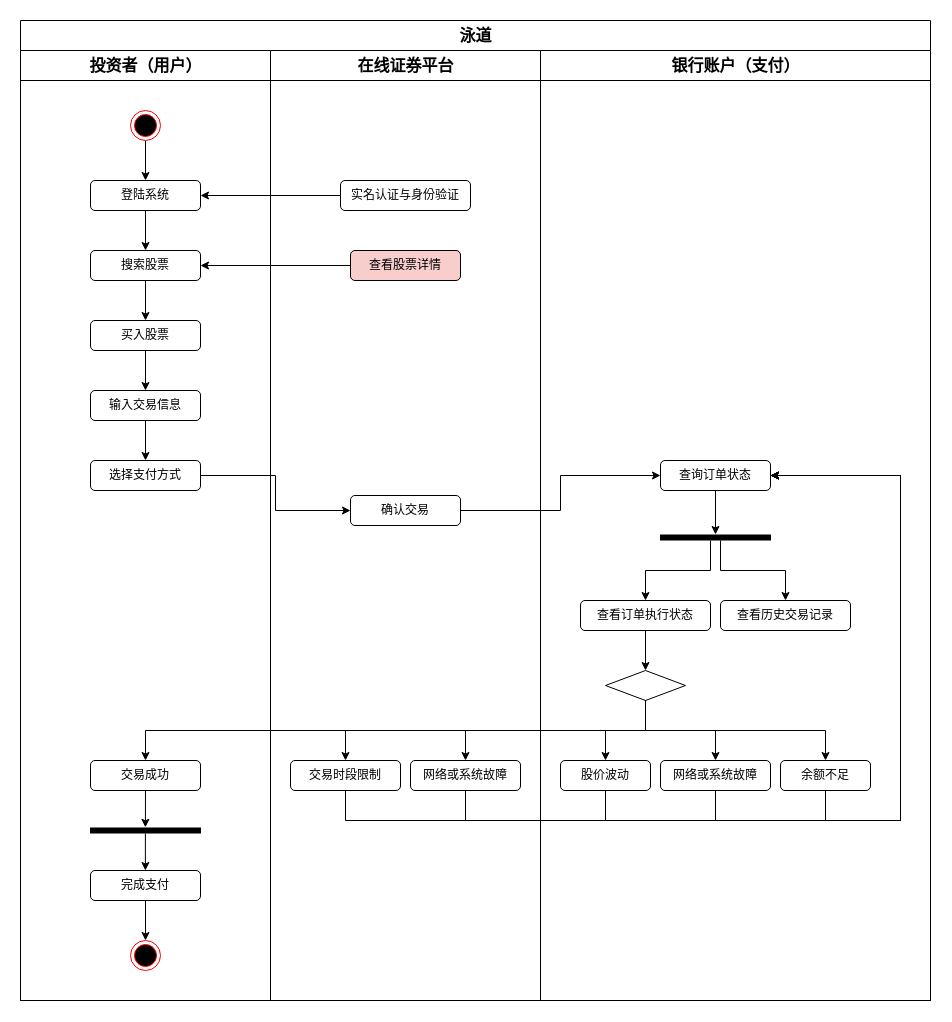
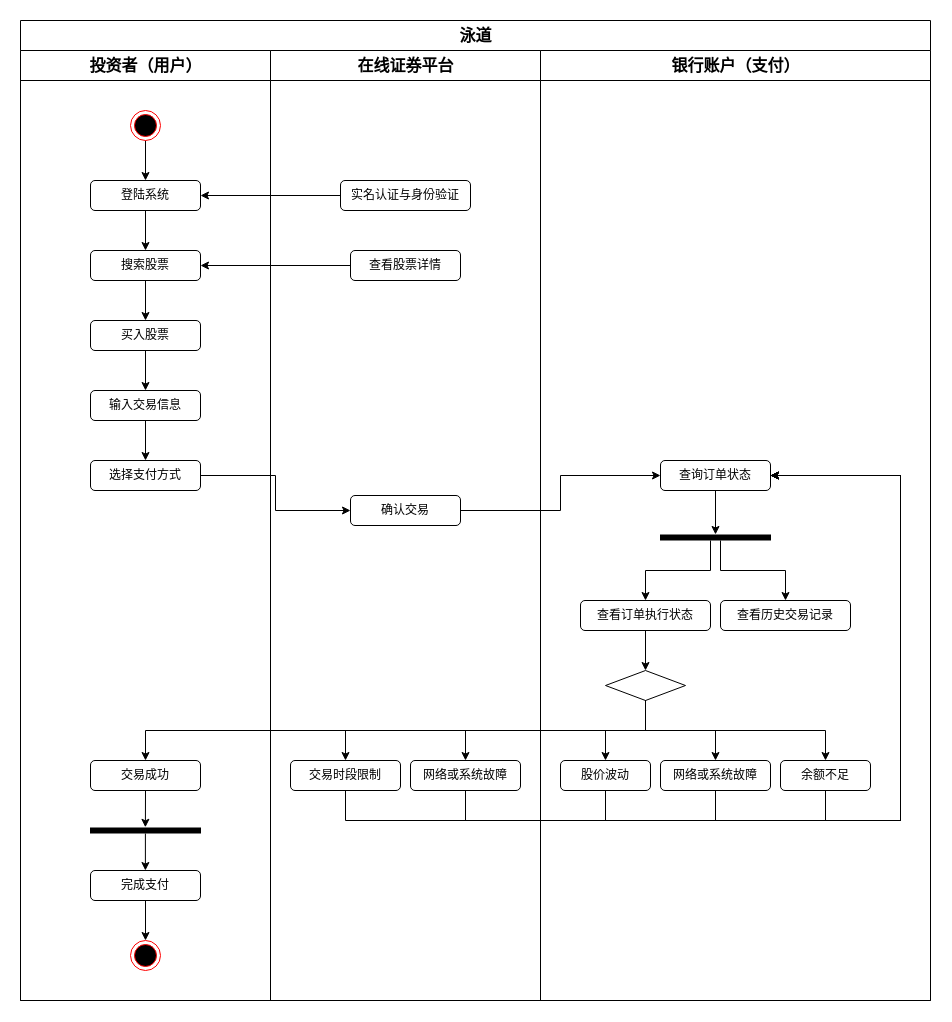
  <mxCell id="0" />
  <mxCell id="1" parent="0" />
  <mxCell id="2" value="&lt;font face=&quot;新宋体&quot; style=&quot;font-size: 16px;&quot;&gt;泳道&lt;/font&gt;" style="swimlane;html=1;childLayout=stackLayout;startSize=30;rounded=0;shadow=0;comic=0;labelBackgroundColor=none;strokeWidth=1;fontFamily=Verdana;fontSize=12;align=center;" parent="1" vertex="1"><mxGeometry x="20" y="20" width="910" height="980" as="geometry" /></mxCell>
  <mxCell id="3" value="&lt;font face=&quot;新宋体&quot; style=&quot;font-size: 16px;&quot;&gt;投资者（用户）&lt;/font&gt;" style="swimlane;html=1;startSize=30;" parent="2" vertex="1"><mxGeometry y="30" width="250" height="950" as="geometry" /></mxCell>
  <mxCell id="4" style="edgeStyle=orthogonalEdgeStyle;rounded=0;orthogonalLoop=1;jettySize=auto;html=1;exitX=0.5;exitY=1;exitDx=0;exitDy=0;entryX=0.5;entryY=0;entryDx=0;entryDy=0;" parent="3" source="5" target="7" edge="1"><mxGeometry relative="1" as="geometry" /></mxCell>
  <mxCell id="5" value="" style="ellipse;html=1;shape=endState;fillColor=#000000;strokeColor=#ff0000;" parent="3" vertex="1"><mxGeometry x="110" y="60" width="30" height="30" as="geometry" /></mxCell>
  <mxCell id="6" style="edgeStyle=orthogonalEdgeStyle;rounded=0;orthogonalLoop=1;jettySize=auto;html=1;exitX=0.5;exitY=1;exitDx=0;exitDy=0;entryX=0.5;entryY=0;entryDx=0;entryDy=0;" parent="3" source="7" target="9" edge="1"><mxGeometry relative="1" as="geometry" /></mxCell>
  <mxCell id="7" value="&lt;font face=&quot;新宋体&quot;&gt;登陆系统&lt;/font&gt;" style="rounded=1;whiteSpace=wrap;html=1;" parent="3" vertex="1"><mxGeometry x="70" y="130" width="110" height="30" as="geometry" /></mxCell>
  <mxCell id="8" style="edgeStyle=orthogonalEdgeStyle;rounded=0;orthogonalLoop=1;jettySize=auto;html=1;exitX=0.5;exitY=1;exitDx=0;exitDy=0;entryX=0.5;entryY=0;entryDx=0;entryDy=0;" parent="3" source="9" target="11" edge="1"><mxGeometry relative="1" as="geometry" /></mxCell>
  <mxCell id="9" value="&lt;font face=&quot;新宋体&quot;&gt;搜索股票&lt;/font&gt;" style="rounded=1;whiteSpace=wrap;html=1;" parent="3" vertex="1"><mxGeometry x="70" y="200" width="110" height="30" as="geometry" /></mxCell>
  <mxCell id="10" style="edgeStyle=orthogonalEdgeStyle;rounded=0;orthogonalLoop=1;jettySize=auto;html=1;exitX=0.5;exitY=1;exitDx=0;exitDy=0;entryX=0.5;entryY=0;entryDx=0;entryDy=0;" parent="3" source="11" target="13" edge="1"><mxGeometry relative="1" as="geometry" /></mxCell>
  <mxCell id="11" value="&lt;font face=&quot;新宋体&quot;&gt;买入股票&lt;/font&gt;" style="rounded=1;whiteSpace=wrap;html=1;" parent="3" vertex="1"><mxGeometry x="70" y="270" width="110" height="30" as="geometry" /></mxCell>
  <mxCell id="12" style="edgeStyle=orthogonalEdgeStyle;rounded=0;orthogonalLoop=1;jettySize=auto;html=1;exitX=0.5;exitY=1;exitDx=0;exitDy=0;entryX=0.5;entryY=0;entryDx=0;entryDy=0;" parent="3" source="13" target="14" edge="1"><mxGeometry relative="1" as="geometry" /></mxCell>
  <mxCell id="13" value="&lt;font face=&quot;新宋体&quot;&gt;输入交易信息&lt;/font&gt;" style="rounded=1;whiteSpace=wrap;html=1;" parent="3" vertex="1"><mxGeometry x="70" y="340" width="110" height="30" as="geometry" /></mxCell>
  <mxCell id="14" value="&lt;font face=&quot;新宋体&quot;&gt;选择支付方式&lt;/font&gt;" style="rounded=1;whiteSpace=wrap;html=1;" parent="3" vertex="1"><mxGeometry x="70" y="410" width="110" height="30" as="geometry" /></mxCell>
  <mxCell id="15" style="edgeStyle=orthogonalEdgeStyle;rounded=0;orthogonalLoop=1;jettySize=auto;html=1;exitX=0.5;exitY=1;exitDx=0;exitDy=0;entryX=0.5;entryY=0;entryDx=0;entryDy=0;" parent="3" source="16" target="18" edge="1"><mxGeometry relative="1" as="geometry" /></mxCell>
  <mxCell id="16" value="&lt;font face=&quot;新宋体&quot;&gt;完成支付&lt;/font&gt;" style="rounded=1;whiteSpace=wrap;html=1;" parent="3" vertex="1"><mxGeometry x="70" y="820" width="110" height="30" as="geometry" /></mxCell>
  <mxCell id="17" value="" style="html=1;points=[];perimeter=orthogonalPerimeter;fillColor=strokeColor;rotation=90;" parent="3" vertex="1"><mxGeometry x="122.5" y="725" width="5" height="110" as="geometry" /></mxCell>
  <mxCell id="18" value="" style="ellipse;html=1;shape=endState;fillColor=#000000;strokeColor=#ff0000;" parent="3" vertex="1"><mxGeometry x="110" y="890" width="30" height="30" as="geometry" /></mxCell>
  <mxCell id="19" value="&lt;font face=&quot;新宋体&quot;&gt;交易成功&lt;/font&gt;" style="rounded=1;whiteSpace=wrap;html=1;" parent="3" vertex="1"><mxGeometry x="70" y="710" width="110" height="30" as="geometry" /></mxCell>
  <mxCell id="20" style="edgeStyle=orthogonalEdgeStyle;rounded=0;orthogonalLoop=1;jettySize=auto;html=1;exitX=0.5;exitY=1;exitDx=0;exitDy=0;entryX=-0.143;entryY=0.501;entryDx=0;entryDy=0;entryPerimeter=0;" parent="3" source="19" target="17" edge="1"><mxGeometry relative="1" as="geometry" /></mxCell>
  <mxCell id="21" style="edgeStyle=orthogonalEdgeStyle;rounded=0;orthogonalLoop=1;jettySize=auto;html=1;exitX=0.5;exitY=1;exitDx=0;exitDy=0;entryX=-0.143;entryY=0.501;entryDx=0;entryDy=0;entryPerimeter=0;" edge="1" parent="3"><mxGeometry relative="1" as="geometry"><mxPoint x="124.9" y="783" as="sourcePoint" /><mxPoint x="124.9" y="820" as="targetPoint" /></mxGeometry></mxCell>
  <mxCell id="22" value="&lt;font face=&quot;新宋体&quot; style=&quot;font-size: 16px;&quot;&gt;在线证券平台&lt;/font&gt;" style="swimlane;html=1;startSize=30;" parent="2" vertex="1"><mxGeometry x="250" y="30" width="270" height="950" as="geometry" /></mxCell>
- <mxCell id="23" value="&lt;font face=&quot;新宋体&quot;&gt;查看股票详情&lt;/font&gt;" style="rounded=1;whiteSpace=wrap;html=1;fillColor=#f8cecc;" parent="22" vertex="1"><mxGeometry x="80" y="200" width="110" height="30" as="geometry" /></mxCell>
+ <mxCell id="23" value="&lt;font face=&quot;新宋体&quot;&gt;查看股票详情&lt;/font&gt;" style="rounded=1;whiteSpace=wrap;html=1;" parent="22" vertex="1"><mxGeometry x="80" y="200" width="110" height="30" as="geometry" /></mxCell>
  <mxCell id="24" value="&lt;font face=&quot;新宋体&quot;&gt;实名认证&lt;span style=&quot;background-color: initial;&quot;&gt;与&lt;/span&gt;&lt;span style=&quot;background-color: initial;&quot;&gt;身份验证&lt;/span&gt;&lt;/font&gt;&lt;span style=&quot;background-color: initial;&quot;&gt;&lt;br&gt;&lt;/span&gt;" style="rounded=1;whiteSpace=wrap;html=1;" parent="22" vertex="1"><mxGeometry x="70" y="130" width="130" height="30" as="geometry" /></mxCell>
  <mxCell id="25" value="&lt;font face=&quot;新宋体&quot;&gt;确认交易&lt;/font&gt;" style="rounded=1;whiteSpace=wrap;html=1;" parent="22" vertex="1"><mxGeometry x="80" y="445" width="110" height="30" as="geometry" /></mxCell>
  <mxCell id="26" value="&lt;font face=&quot;新宋体&quot;&gt;交易时段限制&lt;/font&gt;" style="rounded=1;whiteSpace=wrap;html=1;" parent="22" vertex="1"><mxGeometry x="20" y="710" width="110" height="30" as="geometry" /></mxCell>
  <mxCell id="27" value="&lt;font face=&quot;新宋体&quot;&gt;网络或系统故障&lt;/font&gt;" style="rounded=1;whiteSpace=wrap;html=1;" parent="22" vertex="1"><mxGeometry x="140" y="710" width="110" height="30" as="geometry" /></mxCell>
  <mxCell id="28" value="&lt;font face=&quot;新宋体&quot; style=&quot;font-size: 16px;&quot;&gt;银行账户（支付）&lt;/font&gt;" style="swimlane;html=1;startSize=30;" parent="2" vertex="1"><mxGeometry x="520" y="30" width="390" height="950" as="geometry" /></mxCell>
  <mxCell id="29" style="edgeStyle=orthogonalEdgeStyle;rounded=0;orthogonalLoop=1;jettySize=auto;html=1;exitX=0.5;exitY=1;exitDx=0;exitDy=0;entryX=0.5;entryY=0;entryDx=0;entryDy=0;" parent="28" source="30" target="38" edge="1"><mxGeometry relative="1" as="geometry" /></mxCell>
  <mxCell id="30" value="&lt;font face=&quot;新宋体&quot;&gt;查看订单&lt;/font&gt;&lt;span style=&quot;font-family: 新宋体; background-color: initial;&quot;&gt;执行状态&lt;/span&gt;&lt;font face=&quot;新宋体&quot;&gt;&lt;br&gt;&lt;/font&gt;" style="rounded=1;whiteSpace=wrap;html=1;" parent="28" vertex="1"><mxGeometry x="40" y="550" width="130" height="30" as="geometry" /></mxCell>
  <mxCell id="31" value="" style="html=1;points=[];perimeter=orthogonalPerimeter;fillColor=strokeColor;rotation=90;" parent="28" vertex="1"><mxGeometry x="172.5" y="432" width="5" height="110" as="geometry" /></mxCell>
  <mxCell id="32" style="edgeStyle=orthogonalEdgeStyle;rounded=0;orthogonalLoop=1;jettySize=auto;html=1;entryX=0.5;entryY=0;entryDx=0;entryDy=0;" parent="28" target="30" edge="1"><mxGeometry relative="1" as="geometry"><mxPoint x="170" y="490" as="sourcePoint" /><mxPoint x="144.8" y="550" as="targetPoint" /><Array as="points"><mxPoint x="170" y="520" /><mxPoint x="105" y="520" /></Array></mxGeometry></mxCell>
  <mxCell id="33" style="edgeStyle=orthogonalEdgeStyle;rounded=0;orthogonalLoop=1;jettySize=auto;html=1;entryX=0.5;entryY=0;entryDx=0;entryDy=0;" parent="28" edge="1" target="44"><mxGeometry relative="1" as="geometry"><mxPoint x="180" y="490" as="sourcePoint" /><mxPoint x="207.5" y="550" as="targetPoint" /><Array as="points"><mxPoint x="180" y="520" /><mxPoint x="245" y="520" /></Array></mxGeometry></mxCell>
  <mxCell id="34" value="&lt;font face=&quot;新宋体&quot;&gt;网络或系统故障&lt;/font&gt;" style="rounded=1;whiteSpace=wrap;html=1;" parent="28" vertex="1"><mxGeometry x="120" y="710" width="110" height="30" as="geometry" /></mxCell>
  <mxCell id="35" value="&lt;font face=&quot;新宋体&quot;&gt;股价波动&lt;/font&gt;" style="rounded=1;whiteSpace=wrap;html=1;" parent="28" vertex="1"><mxGeometry x="20" y="710" width="90" height="30" as="geometry" /></mxCell>
  <mxCell id="36" style="edgeStyle=orthogonalEdgeStyle;rounded=0;orthogonalLoop=1;jettySize=auto;html=1;exitX=0.5;exitY=1;exitDx=0;exitDy=0;entryX=0.5;entryY=0;entryDx=0;entryDy=0;" parent="28" source="38" target="34" edge="1"><mxGeometry relative="1" as="geometry"><Array as="points"><mxPoint x="105" y="680" /><mxPoint x="175" y="680" /></Array></mxGeometry></mxCell>
  <mxCell id="37" style="edgeStyle=orthogonalEdgeStyle;rounded=0;orthogonalLoop=1;jettySize=auto;html=1;exitX=0.5;exitY=1;exitDx=0;exitDy=0;entryX=0.5;entryY=0;entryDx=0;entryDy=0;" parent="28" source="38" target="35" edge="1"><mxGeometry relative="1" as="geometry"><Array as="points"><mxPoint x="105" y="680" /><mxPoint x="65" y="680" /></Array></mxGeometry></mxCell>
  <mxCell id="38" value="" style="rhombus;whiteSpace=wrap;html=1;" parent="28" vertex="1"><mxGeometry x="65" y="620" width="80" height="30" as="geometry" /></mxCell>
  <mxCell id="39" value="&lt;font face=&quot;新宋体&quot;&gt;余额不足&lt;/font&gt;" style="rounded=1;whiteSpace=wrap;html=1;" vertex="1" parent="28"><mxGeometry x="240" y="710" width="90" height="30" as="geometry" /></mxCell>
  <mxCell id="40" value="&lt;font face=&quot;新宋体&quot;&gt;查询订单状态&lt;/font&gt;" style="rounded=1;whiteSpace=wrap;html=1;" parent="28" vertex="1"><mxGeometry x="120" y="410" width="110" height="30" as="geometry" /></mxCell>
  <mxCell id="41" style="edgeStyle=orthogonalEdgeStyle;rounded=0;orthogonalLoop=1;jettySize=auto;html=1;exitX=0.5;exitY=1;exitDx=0;exitDy=0;entryX=-0.106;entryY=0.5;entryDx=0;entryDy=0;entryPerimeter=0;" parent="28" source="40" target="31" edge="1"><mxGeometry relative="1" as="geometry"><mxPoint x="200" y="480" as="sourcePoint" /><mxPoint x="175" y="480" as="targetPoint" /></mxGeometry></mxCell>
  <mxCell id="42" style="edgeStyle=orthogonalEdgeStyle;rounded=0;orthogonalLoop=1;jettySize=auto;html=1;exitX=0.5;exitY=1;exitDx=0;exitDy=0;entryX=1;entryY=0.5;entryDx=0;entryDy=0;" parent="28" source="35" target="40" edge="1"><mxGeometry relative="1" as="geometry"><Array as="points"><mxPoint x="65" y="770" /><mxPoint x="360" y="770" /><mxPoint x="360" y="425" /></Array></mxGeometry></mxCell>
  <mxCell id="43" style="edgeStyle=orthogonalEdgeStyle;rounded=0;orthogonalLoop=1;jettySize=auto;html=1;exitX=0.5;exitY=1;exitDx=0;exitDy=0;entryX=1;entryY=0.5;entryDx=0;entryDy=0;" parent="28" source="34" edge="1" target="40"><mxGeometry relative="1" as="geometry"><mxPoint x="170" y="550" as="targetPoint" /><Array as="points"><mxPoint x="175" y="770" /><mxPoint x="360" y="770" /><mxPoint x="360" y="425" /></Array></mxGeometry></mxCell>
  <mxCell id="44" value="&lt;font face=&quot;新宋体&quot;&gt;查看历史&lt;/font&gt;&lt;span style=&quot;font-family: 新宋体; background-color: initial;&quot;&gt;交易记录&lt;/span&gt;&lt;font face=&quot;新宋体&quot;&gt;&lt;br&gt;&lt;/font&gt;" style="rounded=1;whiteSpace=wrap;html=1;" parent="28" vertex="1"><mxGeometry x="180" y="550" width="130" height="30" as="geometry" /></mxCell>
  <mxCell id="45" style="edgeStyle=orthogonalEdgeStyle;rounded=0;orthogonalLoop=1;jettySize=auto;html=1;exitX=0.5;exitY=1;exitDx=0;exitDy=0;entryX=0.5;entryY=0;entryDx=0;entryDy=0;" edge="1" parent="28" source="38" target="39"><mxGeometry relative="1" as="geometry"><mxPoint x="210" y="650" as="sourcePoint" /><mxPoint x="280" y="710" as="targetPoint" /><Array as="points"><mxPoint x="105" y="680" /><mxPoint x="285" y="680" /></Array></mxGeometry></mxCell>
  <mxCell id="46" style="edgeStyle=orthogonalEdgeStyle;rounded=0;orthogonalLoop=1;jettySize=auto;html=1;exitX=0.5;exitY=1;exitDx=0;exitDy=0;entryX=1;entryY=0.5;entryDx=0;entryDy=0;" edge="1" parent="28" source="39" target="40"><mxGeometry relative="1" as="geometry"><mxPoint x="240" y="450" as="targetPoint" /><Array as="points"><mxPoint x="285" y="770" /><mxPoint x="360" y="770" /><mxPoint x="360" y="425" /></Array><mxPoint x="185" y="750" as="sourcePoint" /></mxGeometry></mxCell>
  <mxCell id="47" style="edgeStyle=orthogonalEdgeStyle;rounded=0;orthogonalLoop=1;jettySize=auto;html=1;exitX=0;exitY=0.5;exitDx=0;exitDy=0;entryX=1;entryY=0.5;entryDx=0;entryDy=0;" parent="2" source="24" target="7" edge="1"><mxGeometry relative="1" as="geometry" /></mxCell>
  <mxCell id="48" style="edgeStyle=orthogonalEdgeStyle;rounded=0;orthogonalLoop=1;jettySize=auto;html=1;exitX=0;exitY=0.5;exitDx=0;exitDy=0;entryX=1;entryY=0.5;entryDx=0;entryDy=0;" parent="2" source="23" target="9" edge="1"><mxGeometry relative="1" as="geometry" /></mxCell>
  <mxCell id="49" style="edgeStyle=orthogonalEdgeStyle;rounded=0;orthogonalLoop=1;jettySize=auto;html=1;exitX=1;exitY=0.5;exitDx=0;exitDy=0;entryX=0;entryY=0.5;entryDx=0;entryDy=0;" parent="2" source="14" target="25" edge="1"><mxGeometry relative="1" as="geometry" /></mxCell>
  <mxCell id="50" style="edgeStyle=orthogonalEdgeStyle;rounded=0;orthogonalLoop=1;jettySize=auto;html=1;exitX=0.5;exitY=1;exitDx=0;exitDy=0;entryX=0.5;entryY=0;entryDx=0;entryDy=0;" parent="2" source="38" target="19" edge="1"><mxGeometry relative="1" as="geometry"><Array as="points"><mxPoint x="625" y="710" /><mxPoint x="125" y="710" /></Array></mxGeometry></mxCell>
  <mxCell id="51" style="edgeStyle=orthogonalEdgeStyle;rounded=0;orthogonalLoop=1;jettySize=auto;html=1;exitX=0.5;exitY=1;exitDx=0;exitDy=0;entryX=0.5;entryY=0;entryDx=0;entryDy=0;" parent="2" source="38" target="26" edge="1"><mxGeometry relative="1" as="geometry"><Array as="points"><mxPoint x="625" y="710" /><mxPoint x="325" y="710" /></Array></mxGeometry></mxCell>
  <mxCell id="52" style="edgeStyle=orthogonalEdgeStyle;rounded=0;orthogonalLoop=1;jettySize=auto;html=1;exitX=0.5;exitY=1;exitDx=0;exitDy=0;entryX=0.5;entryY=0;entryDx=0;entryDy=0;" parent="2" source="38" target="27" edge="1"><mxGeometry relative="1" as="geometry"><Array as="points"><mxPoint x="625" y="710" /><mxPoint x="445" y="710" /></Array></mxGeometry></mxCell>
  <mxCell id="53" style="edgeStyle=orthogonalEdgeStyle;rounded=0;orthogonalLoop=1;jettySize=auto;html=1;exitX=1;exitY=0.5;exitDx=0;exitDy=0;entryX=0;entryY=0.5;entryDx=0;entryDy=0;" parent="2" source="25" target="40" edge="1"><mxGeometry relative="1" as="geometry" /></mxCell>
  <mxCell id="54" style="edgeStyle=orthogonalEdgeStyle;rounded=0;orthogonalLoop=1;jettySize=auto;html=1;exitX=0.5;exitY=1;exitDx=0;exitDy=0;entryX=1;entryY=0.5;entryDx=0;entryDy=0;" parent="2" source="26" target="40" edge="1"><mxGeometry relative="1" as="geometry"><Array as="points"><mxPoint x="325" y="800" /><mxPoint x="880" y="800" /><mxPoint x="880" y="455" /></Array></mxGeometry></mxCell>
  <mxCell id="55" style="edgeStyle=orthogonalEdgeStyle;rounded=0;orthogonalLoop=1;jettySize=auto;html=1;exitX=0.5;exitY=1;exitDx=0;exitDy=0;entryX=1;entryY=0.5;entryDx=0;entryDy=0;" parent="2" source="27" target="40" edge="1"><mxGeometry relative="1" as="geometry"><Array as="points"><mxPoint x="445" y="800" /><mxPoint x="880" y="800" /><mxPoint x="880" y="455" /></Array></mxGeometry></mxCell>
